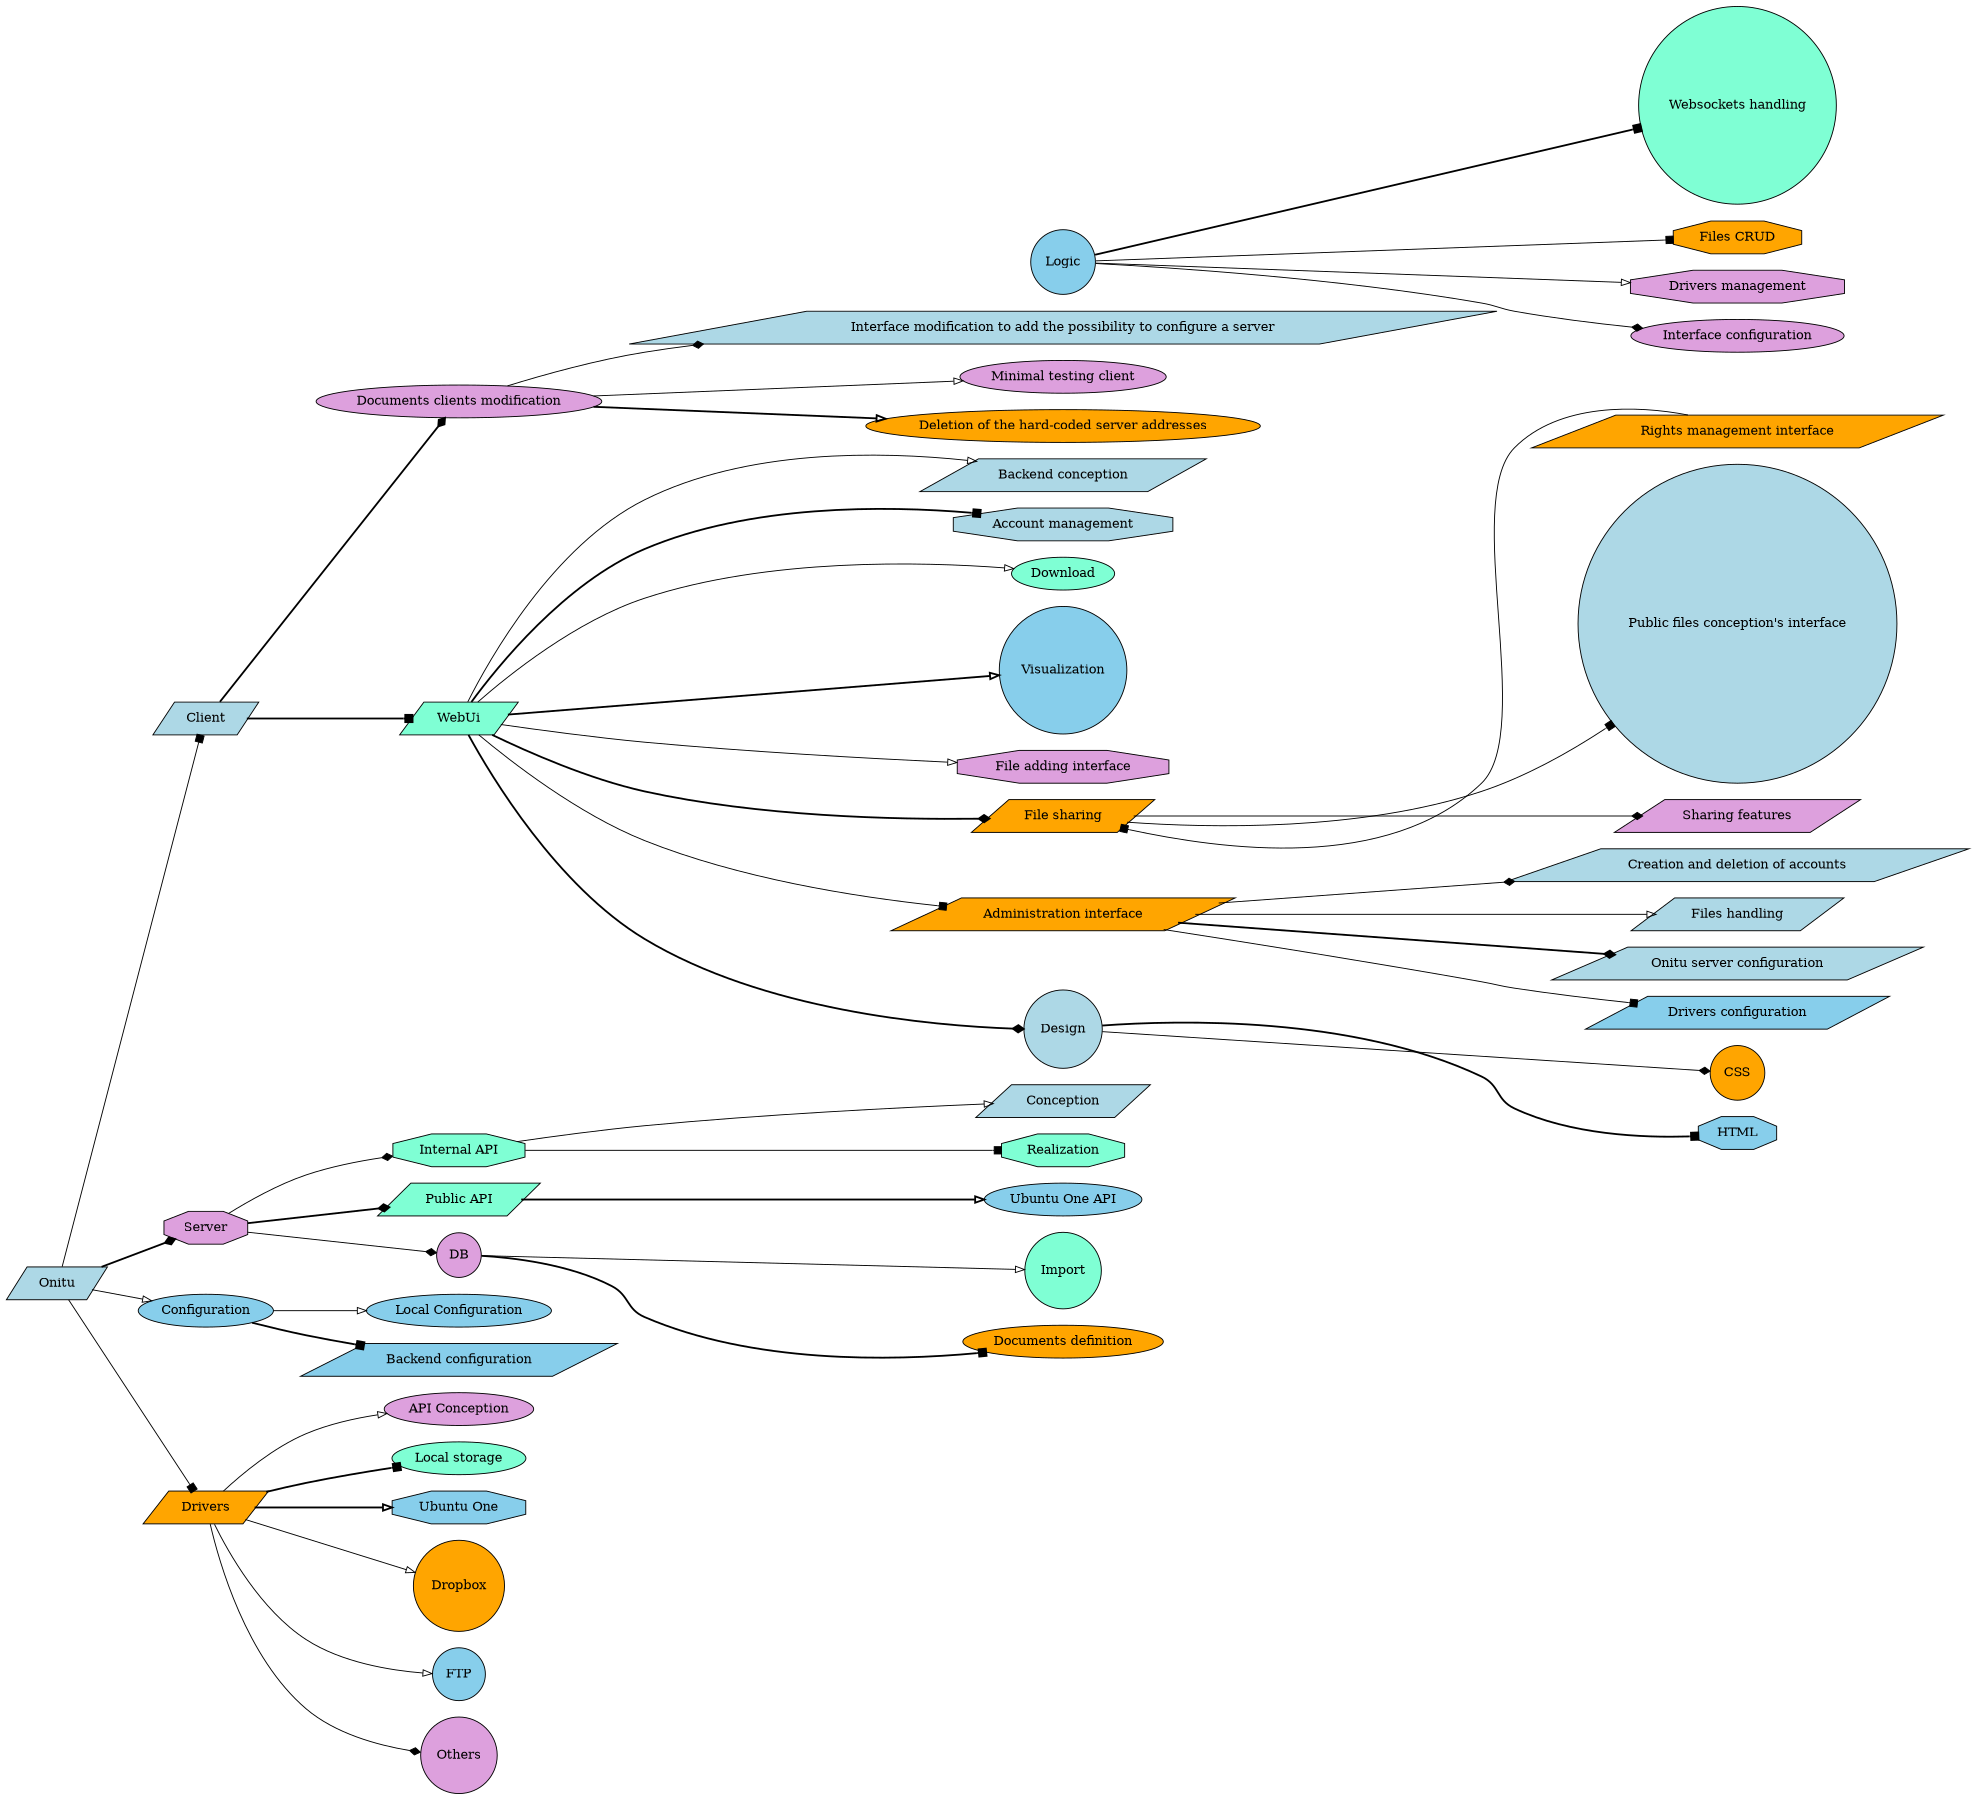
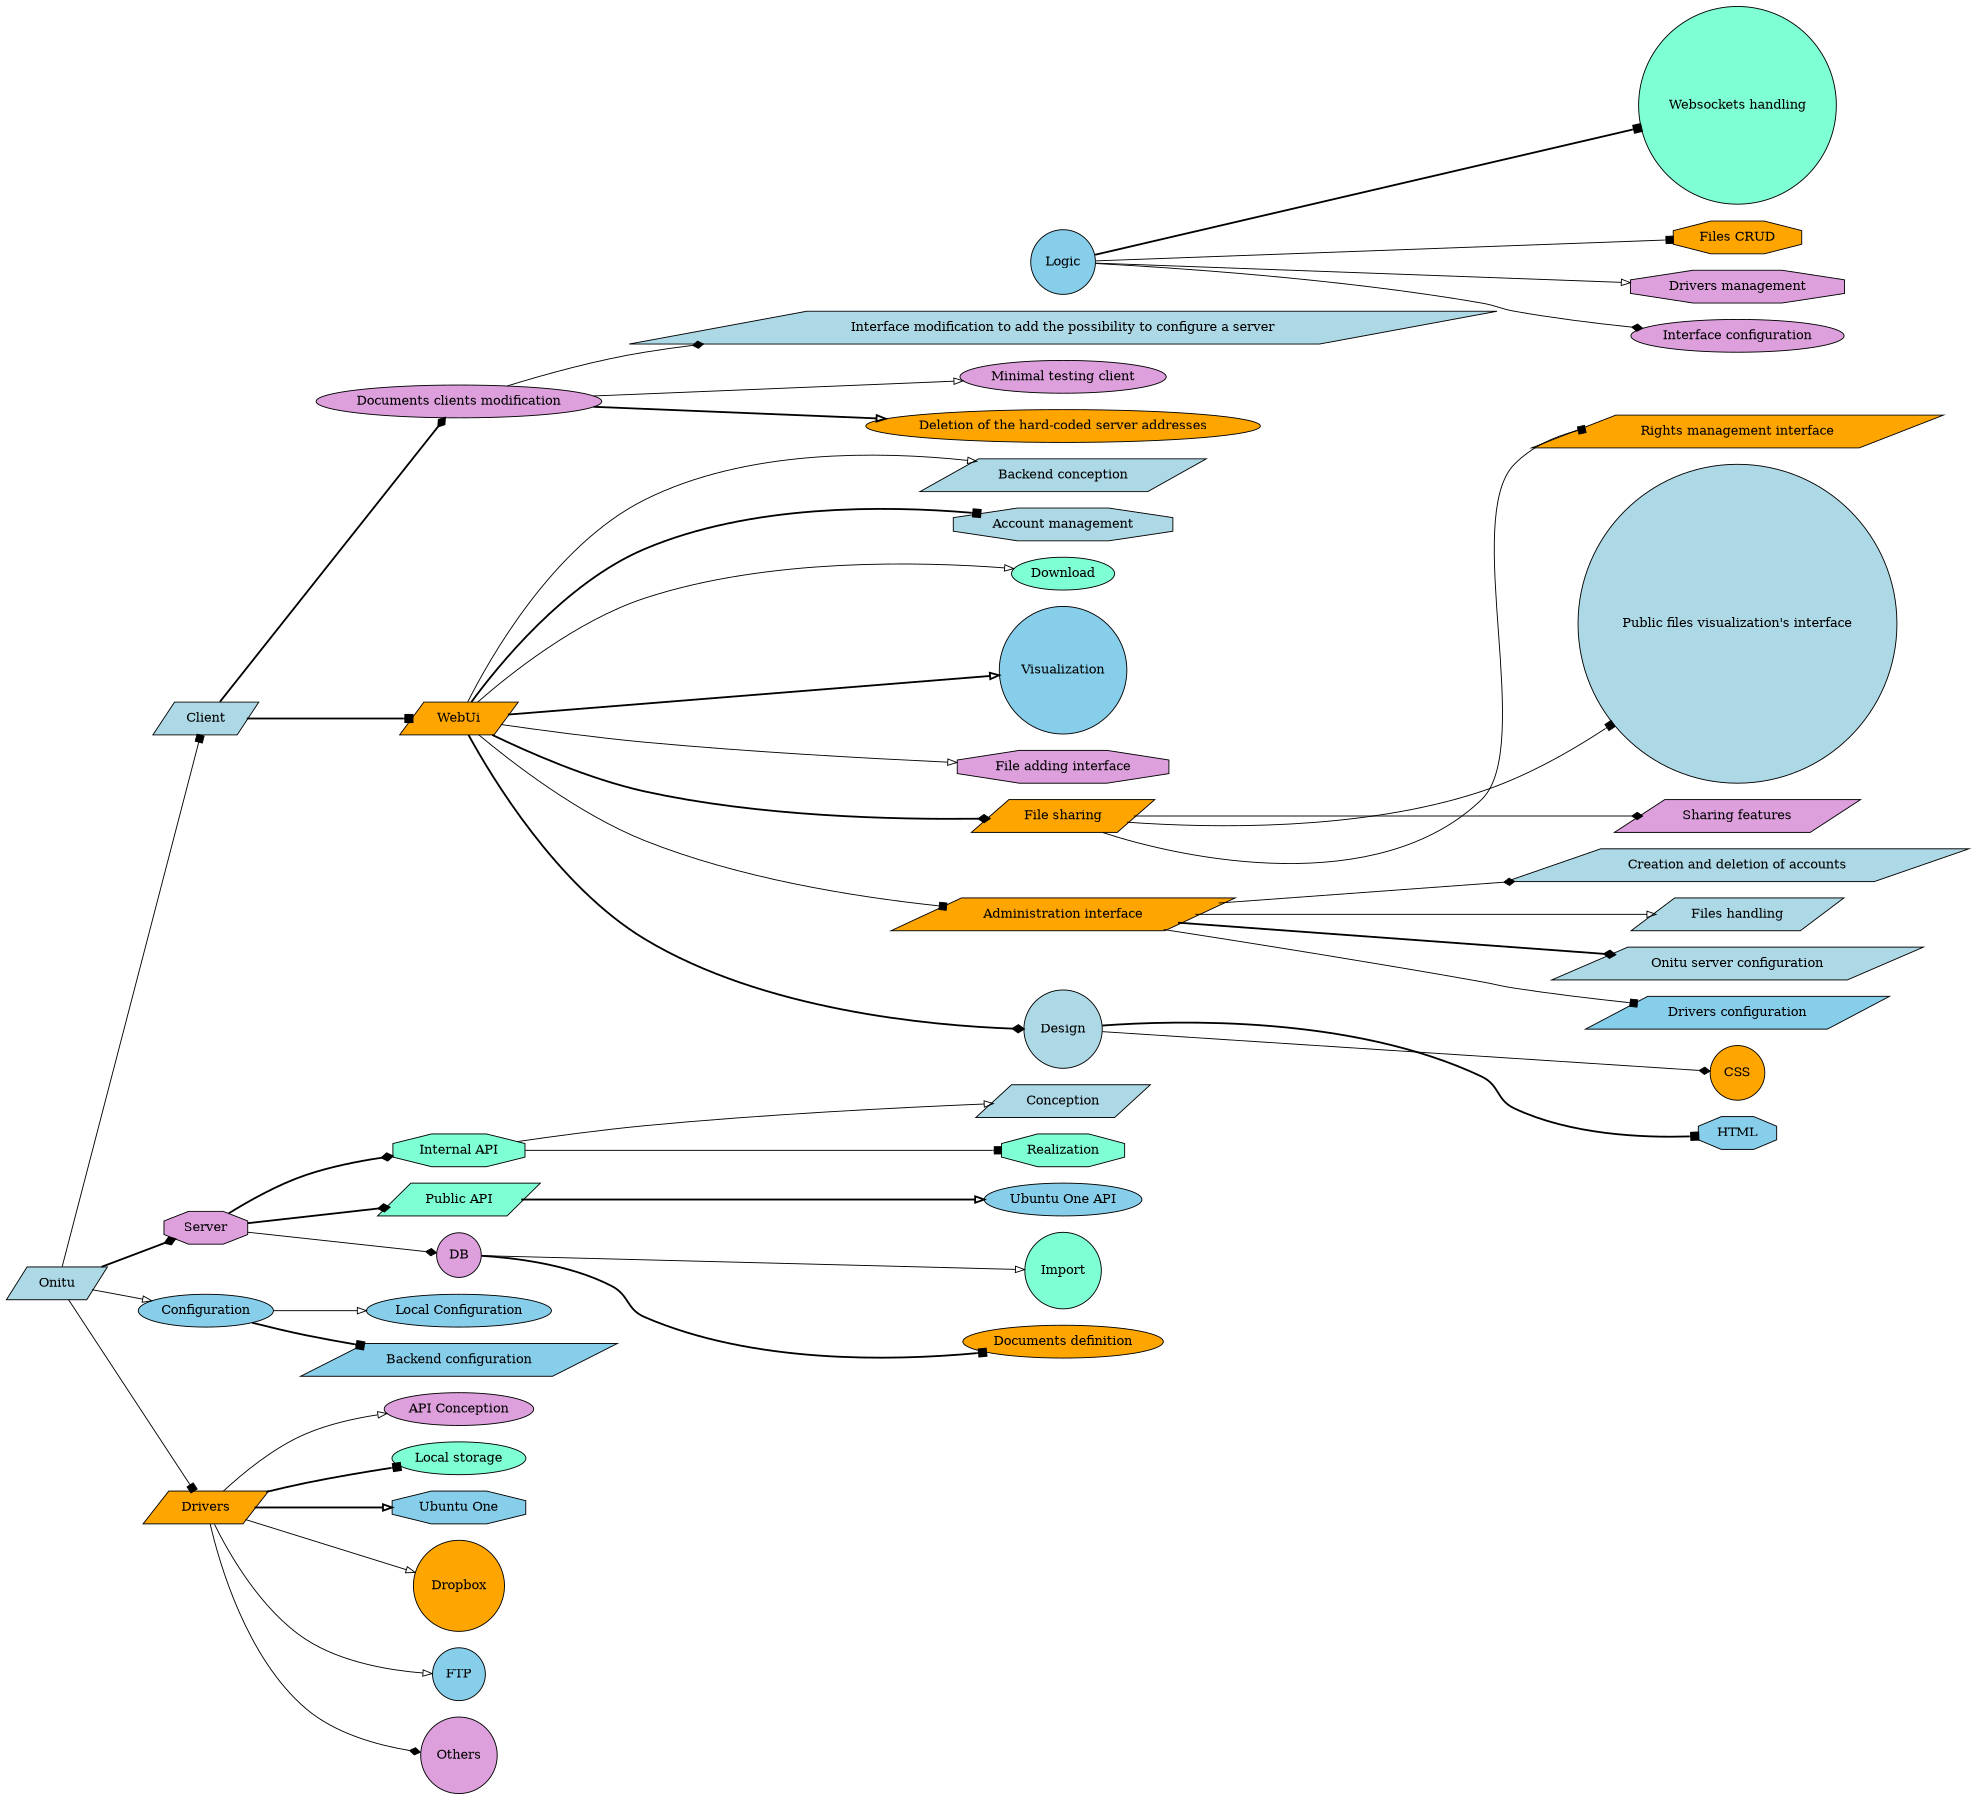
  digraph {
    rankdir=LR
    splines=spline
    node [fillcolor=lightblue shape=parallelogram style=filled]
    edge [arrowhead=onormal style=solid]
    "Interface modification to add the possibility to configure a server"
    "Minimal testing client" [fillcolor=plum shape=ellipse]
    "Deletion of the hard-coded server addresses" [fillcolor=orange shape=ellipse]
    "Rights management interface" [fillcolor=orange]
-   "Public files visualization's interface" [shape=circle label="Public files conception's interface"]
+   "Public files visualization's interface" [shape=circle]
    "Sharing features" [fillcolor=plum]
    "Creation and deletion of accounts"
    "Files handling"
    "Onitu server configuration"
    "Drivers configuration" [fillcolor=skyblue]
    CSS [fillcolor=orange shape=circle]
    HTML [fillcolor=skyblue shape=octagon]
    "Websockets handling" [fillcolor=aquamarine shape=circle]
    "Files CRUD" [fillcolor=orange shape=octagon]
    "Drivers management" [fillcolor=plum shape=octagon]
    "Interface configuration" [fillcolor=plum shape=ellipse]
    "Backend conception"
    "Account management" [shape=octagon]
    Download [fillcolor=aquamarine shape=ellipse]
    Visualization [fillcolor=skyblue shape=circle]
    "File adding interface" [fillcolor=plum shape=octagon]
    "File sharing" [fillcolor=orange]
    "Administration interface" [fillcolor=orange]
    Design [shape=circle]
    Logic [fillcolor=skyblue shape=circle]
    n26 [fillcolor=plum label="Documents clients modification" shape=ellipse]
-   WebUi [fillcolor=aquamarine]
+   WebUi [fillcolor=orange]
    Conception
    Realization [fillcolor=aquamarine shape=octagon]
    "Ubuntu One API" [fillcolor=skyblue shape=ellipse]
    Import [fillcolor=aquamarine shape=circle]
    "Documents definition" [fillcolor=orange shape=ellipse]
    "Internal API" [fillcolor=aquamarine shape=octagon]
    "Public API" [fillcolor=aquamarine]
    DB [fillcolor=plum shape=circle]
    "Local Configuration" [fillcolor=skyblue shape=ellipse]
    "Backend configuration" [fillcolor=skyblue]
    "API Conception" [fillcolor=plum shape=ellipse]
    "Local storage" [fillcolor=aquamarine shape=ellipse]
    "Ubuntu One" [fillcolor=skyblue shape=octagon]
    Dropbox [fillcolor=orange shape=circle]
    FTP [fillcolor=skyblue shape=circle]
    Others [fillcolor=plum shape=circle]
    Client
    Server [fillcolor=plum shape=octagon]
    Configuration [fillcolor=skyblue shape=ellipse]
    Drivers [fillcolor=orange]
    Onitu
    subgraph sub_1 {
      rank=same
      "Interface modification to add the possibility to configure a server"
      "Minimal testing client"
      "Deletion of the hard-coded server addresses"
    }
    subgraph sub_2 {
      rank=same
      "Rights management interface"
      "Public files visualization's interface"
      "Sharing features"
    }
    subgraph sub_3 {
      rank=same
      "Creation and deletion of accounts"
      "Files handling"
      "Onitu server configuration"
      "Drivers configuration"
    }
    subgraph sub_4 {
      rank=same
      CSS
      HTML
    }
    subgraph sub_5 {
      rank=same
      "Websockets handling"
      "Files CRUD"
      "Drivers management"
      "Interface configuration"
    }
    subgraph sub_6 {
      rank=same
      "Backend conception"
      "Account management"
      Download
      Visualization
      "File adding interface"
      "File sharing"
      "Administration interface"
      Design
      Logic
    }
    subgraph sub_7 {
      rank=same
      n26
      WebUi
    }
    subgraph sub_8 {
      rank=same
      Conception
      Realization
    }
    subgraph sub_9 {
      rank=same
      "Ubuntu One API"
    }
    subgraph sub_10 {
      rank=same
      Import
      "Documents definition"
    }
    subgraph sub_11 {
      rank=same
      "Internal API"
      "Public API"
      DB
    }
    subgraph sub_12 {
      rank=same
      "Local Configuration"
      "Backend configuration"
    }
    subgraph sub_13 {
      rank=same
      "API Conception"
      "Local storage"
      "Ubuntu One"
      Dropbox
      FTP
      Others
    }
    subgraph sub_14 {
      rank=same
      Client
      Server
      Configuration
      Drivers
    }
-   "Rights management interface" -> "File sharing" [arrowhead=box]
+   "File sharing" -> "Rights management interface" [arrowhead=box]
    "File sharing" -> "Public files visualization's interface" [arrowhead=box]
    "File sharing" -> "Sharing features" [arrowhead=diamond]
    "Administration interface" -> "Creation and deletion of accounts" [arrowhead=diamond]
    "Administration interface" -> "Files handling"
    "Administration interface" -> "Onitu server configuration" [arrowhead=diamond style=bold]
    "Administration interface" -> "Drivers configuration" [arrowhead=box]
    Design -> CSS [arrowhead=diamond]
    Design -> HTML [arrowhead=box style=bold]
    Logic -> "Websockets handling" [arrowhead=box style=bold]
    Logic -> "Files CRUD" [arrowhead=box]
    Logic -> "Drivers management"
    Logic -> "Interface configuration" [arrowhead=diamond]
    n26 -> "Interface modification to add the possibility to configure a server" [arrowhead=diamond]
    n26 -> "Minimal testing client"
    n26 -> "Deletion of the hard-coded server addresses" [style=bold]
    WebUi -> "Backend conception"
    WebUi -> "Account management" [arrowhead=box style=bold]
    WebUi -> Download
    WebUi -> Visualization [style=bold]
    WebUi -> "File adding interface"
    WebUi -> "File sharing" [arrowhead=diamond style=bold]
    WebUi -> "Administration interface" [arrowhead=box]
    WebUi -> Design [arrowhead=diamond style=bold]
    "Internal API" -> Conception
    "Internal API" -> Realization [arrowhead=box]
    "Public API" -> "Ubuntu One API" [style=bold]
    DB -> Import
    DB -> "Documents definition" [arrowhead=box style=bold]
    Client -> n26 [arrowhead=diamond style=bold]
    Client -> WebUi [arrowhead=box style=bold]
-   Server -> "Internal API" [arrowhead=diamond]
+   Server -> "Internal API" [arrowhead=diamond style=bold]
    Server -> "Public API" [arrowhead=diamond style=bold]
    Server -> DB [arrowhead=diamond]
    Configuration -> "Local Configuration"
    Configuration -> "Backend configuration" [arrowhead=box style=bold]
    Drivers -> "API Conception"
    Drivers -> "Local storage" [arrowhead=box style=bold]
    Drivers -> "Ubuntu One" [style=bold]
    Drivers -> Dropbox
    Drivers -> FTP
    Drivers -> Others [arrowhead=diamond]
    Onitu -> Client [arrowhead=box]
    Onitu -> Server [arrowhead=diamond style=bold]
    Onitu -> Configuration
    Onitu -> Drivers [arrowhead=box]
  }
